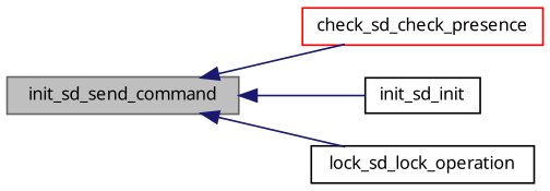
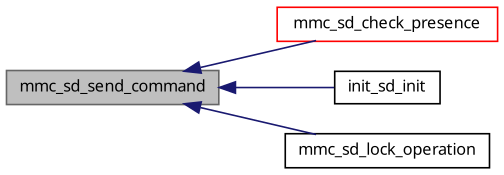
  digraph {
    rankdir=LR
    node [color=black fillcolor=white fontname="FreeSans.ttf" fontsize=10 shape=record style=filled]
    edge [color=midnightblue dir=back fontname="FreeSans.ttf" fontsize=10 labelfontname="FreeSans.ttf" labelfontsize=10 style=solid]
-   n1 [color=gray40 fillcolor=grey75 fontcolor=black height=0.2 label=init_sd_send_command width=0.4]
-   n2 [color=red height=0.2 label=check_sd_check_presence width=0.4]
+   n1 [color=gray40 fillcolor=grey75 fontcolor=black height=0.2 label=mmc_sd_send_command width=0.4]
+   n2 [color=red height=0.2 label=mmc_sd_check_presence width=0.4]
    n3 [height=0.2 label=init_sd_init width=0.4]
-   n4 [height=0.2 label=lock_sd_lock_operation width=0.4]
+   n4 [height=0.2 label=mmc_sd_lock_operation width=0.4]
    n1 -> n2
    n1 -> n3
    n1 -> n4
  }
